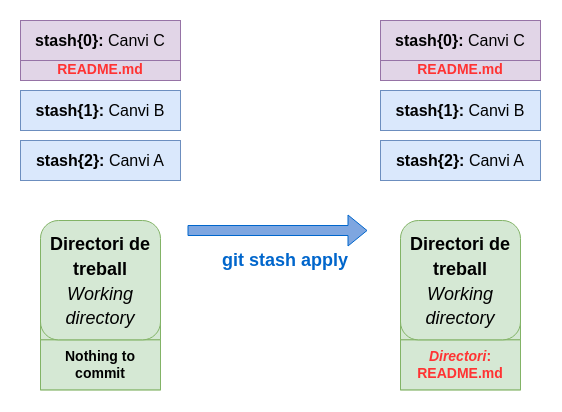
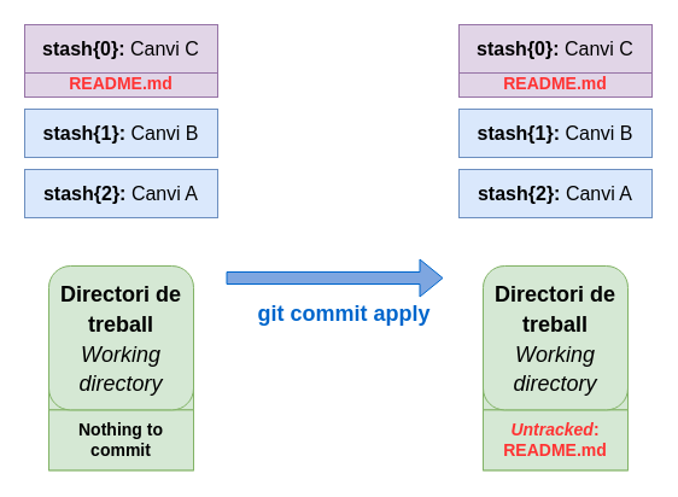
  <mxCell id="0" />
  <mxCell id="1" parent="0" />
  <mxCell id="2" value="List" style="swimlane;fontStyle=0;childLayout=stackLayout;horizontal=1;startSize=30;horizontalStack=0;resizeParent=1;resizeParentMax=0;resizeLast=0;collapsible=1;marginBottom=0;whiteSpace=wrap;html=1;fillColor=#d5e8d4;strokeColor=#82b366;" parent="1" vertex="1"><mxGeometry x="400" y="309.37" width="120" height="80" as="geometry"><mxRectangle x="10" y="380.63" width="60" height="30" as="alternateBounds" /></mxGeometry></mxCell>
- <mxCell id="3" value="&lt;i&gt;Directori&lt;/i&gt;: README.md" style="text;strokeColor=#82b366;fillColor=#d5e8d4;align=center;verticalAlign=middle;spacingLeft=4;spacingRight=4;overflow=hidden;points=[[0,0.5],[1,0.5]];portConstraint=eastwest;rotatable=0;whiteSpace=wrap;html=1;fontStyle=1;fontSize=14;fontColor=#FF3333;" parent="2" vertex="1"><mxGeometry y="30" width="120" height="50" as="geometry" /></mxCell>
+ <mxCell id="3" value="&lt;i&gt;Untracked&lt;/i&gt;: README.md" style="text;strokeColor=#82b366;fillColor=#d5e8d4;align=center;verticalAlign=middle;spacingLeft=4;spacingRight=4;overflow=hidden;points=[[0,0.5],[1,0.5]];portConstraint=eastwest;rotatable=0;whiteSpace=wrap;html=1;fontStyle=1;fontSize=14;fontColor=#FF3333;" parent="2" vertex="1"><mxGeometry y="30" width="120" height="50" as="geometry" /></mxCell>
  <mxCell id="4" value="&lt;b style=&quot;border-color: var(--border-color); font-size: 18px;&quot;&gt;Directori de treball&lt;/b&gt;&lt;br style=&quot;border-color: var(--border-color); font-size: 18px;&quot;&gt;&lt;i style=&quot;border-color: var(--border-color); font-size: 18px;&quot;&gt;Working directory&lt;/i&gt;" style="rounded=1;whiteSpace=wrap;html=1;fontSize=20;fillColor=#d5e8d4;strokeColor=#82b366;" parent="1" vertex="1"><mxGeometry x="400" y="220" width="120" height="119.37" as="geometry" /></mxCell>
  <mxCell id="5" value="" style="shape=flexArrow;endArrow=classic;html=1;rounded=0;fillColor=#7EA6E0;strokeColor=#0066CC;" parent="1" edge="1"><mxGeometry width="50" height="50" relative="1" as="geometry"><mxPoint x="187" y="230" as="sourcePoint" /><mxPoint x="367" y="230" as="targetPoint" /></mxGeometry></mxCell>
- <mxCell id="6" value="&lt;b&gt;&lt;font color=&quot;#0066cc&quot; style=&quot;font-size: 18px;&quot;&gt;git stash apply&lt;/font&gt;&lt;/b&gt;" style="text;html=1;align=center;verticalAlign=middle;whiteSpace=wrap;rounded=0;" parent="1" vertex="1"><mxGeometry x="180" y="240" width="210" height="40" as="geometry" /></mxCell>
+ <mxCell id="6" value="&lt;b&gt;&lt;font color=&quot;#0066cc&quot; style=&quot;font-size: 18px;&quot;&gt;git commit apply&lt;/font&gt;&lt;/b&gt;" style="text;html=1;align=center;verticalAlign=middle;whiteSpace=wrap;rounded=0;" parent="1" vertex="1"><mxGeometry x="180" y="240" width="210" height="40" as="geometry" /></mxCell>
  <mxCell id="7" value="&lt;font style=&quot;font-size: 16px;&quot;&gt;&lt;b&gt;stash{1}:&lt;/b&gt; Canvi B&lt;/font&gt;" style="rounded=0;whiteSpace=wrap;html=1;fillColor=#dae8fc;strokeColor=#6c8ebf;" parent="1" vertex="1"><mxGeometry x="20" y="90" width="160" height="40" as="geometry" /></mxCell>
  <mxCell id="8" value="&lt;font style=&quot;font-size: 16px;&quot;&gt;&lt;b&gt;stash{2}:&lt;/b&gt; Canvi A&lt;/font&gt;" style="rounded=0;whiteSpace=wrap;html=1;fillColor=#dae8fc;strokeColor=#6c8ebf;" parent="1" vertex="1"><mxGeometry x="20" y="140" width="160" height="40" as="geometry" /></mxCell>
  <mxCell id="9" value="List" style="swimlane;fontStyle=0;childLayout=stackLayout;horizontal=1;startSize=30;horizontalStack=0;resizeParent=1;resizeParentMax=0;resizeLast=0;collapsible=1;marginBottom=0;whiteSpace=wrap;html=1;fillColor=#d5e8d4;strokeColor=#82b366;" parent="1" vertex="1"><mxGeometry x="40" y="309.37" width="120" height="80" as="geometry"><mxRectangle x="10" y="380.63" width="60" height="30" as="alternateBounds" /></mxGeometry></mxCell>
  <mxCell id="10" value="&lt;font color=&quot;#000000&quot;&gt;Nothing to commit&lt;/font&gt;" style="text;strokeColor=#82b366;fillColor=#d5e8d4;align=center;verticalAlign=middle;spacingLeft=4;spacingRight=4;overflow=hidden;points=[[0,0.5],[1,0.5]];portConstraint=eastwest;rotatable=0;whiteSpace=wrap;html=1;fontStyle=1;fontSize=14;fontColor=#FF3333;" parent="9" vertex="1"><mxGeometry y="30" width="120" height="50" as="geometry" /></mxCell>
  <mxCell id="11" value="&lt;b style=&quot;border-color: var(--border-color); font-size: 18px;&quot;&gt;Directori de treball&lt;/b&gt;&lt;br style=&quot;border-color: var(--border-color); font-size: 18px;&quot;&gt;&lt;i style=&quot;border-color: var(--border-color); font-size: 18px;&quot;&gt;Working directory&lt;/i&gt;" style="rounded=1;whiteSpace=wrap;html=1;fontSize=20;fillColor=#d5e8d4;strokeColor=#82b366;" parent="1" vertex="1"><mxGeometry x="40" y="220" width="120" height="119.37" as="geometry" /></mxCell>
  <mxCell id="12" value="" style="group" parent="1" vertex="1" connectable="0"><mxGeometry x="20" y="20" width="160" height="60" as="geometry" /></mxCell>
  <mxCell id="13" value="&lt;div&gt;&lt;span style=&quot;color: rgb(255, 51, 51); font-size: 14px; font-weight: 700;&quot;&gt;README.md&lt;/span&gt;&lt;br&gt;&lt;/div&gt;" style="rounded=0;whiteSpace=wrap;html=1;fillColor=#e1d5e7;strokeColor=#9673a6;verticalAlign=bottom;" parent="12" vertex="1"><mxGeometry width="160" height="60" as="geometry" /></mxCell>
  <mxCell id="14" value="&lt;font style=&quot;font-size: 16px;&quot;&gt;&lt;b&gt;stash{0}:&lt;/b&gt; Canvi C&lt;/font&gt;" style="rounded=0;whiteSpace=wrap;html=1;fillColor=#e1d5e7;strokeColor=#9673a6;" parent="12" vertex="1"><mxGeometry width="160" height="40" as="geometry" /></mxCell>
  <mxCell id="15" value="&lt;font style=&quot;font-size: 16px;&quot;&gt;&lt;b&gt;stash{1}:&lt;/b&gt; Canvi B&lt;/font&gt;" style="rounded=0;whiteSpace=wrap;html=1;fillColor=#dae8fc;strokeColor=#6c8ebf;" vertex="1" parent="1"><mxGeometry x="380" y="90" width="160" height="40" as="geometry" /></mxCell>
  <mxCell id="16" value="&lt;font style=&quot;font-size: 16px;&quot;&gt;&lt;b&gt;stash{2}:&lt;/b&gt; Canvi A&lt;/font&gt;" style="rounded=0;whiteSpace=wrap;html=1;fillColor=#dae8fc;strokeColor=#6c8ebf;" vertex="1" parent="1"><mxGeometry x="380" y="140" width="160" height="40" as="geometry" /></mxCell>
  <mxCell id="17" value="" style="group" vertex="1" connectable="0" parent="1"><mxGeometry x="380" y="20" width="160" height="60" as="geometry" /></mxCell>
  <mxCell id="18" value="&lt;div&gt;&lt;span style=&quot;color: rgb(255, 51, 51); font-size: 14px; font-weight: 700;&quot;&gt;README.md&lt;/span&gt;&lt;br&gt;&lt;/div&gt;" style="rounded=0;whiteSpace=wrap;html=1;fillColor=#e1d5e7;strokeColor=#9673a6;verticalAlign=bottom;" vertex="1" parent="17"><mxGeometry width="160" height="60" as="geometry" /></mxCell>
  <mxCell id="19" value="&lt;font style=&quot;font-size: 16px;&quot;&gt;&lt;b&gt;stash{0}:&lt;/b&gt; Canvi C&lt;/font&gt;" style="rounded=0;whiteSpace=wrap;html=1;fillColor=#e1d5e7;strokeColor=#9673a6;" vertex="1" parent="17"><mxGeometry width="160" height="40" as="geometry" /></mxCell>
